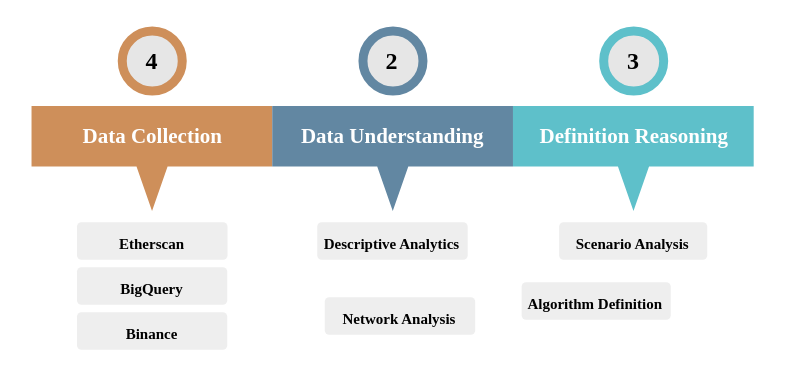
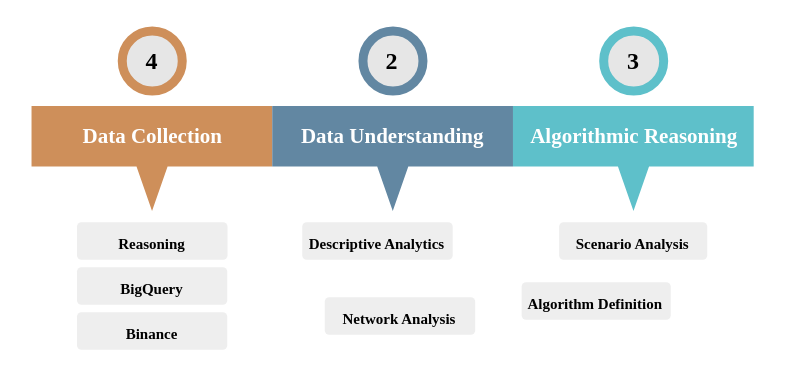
  <mxCell id="0" />
  <mxCell id="1" parent="0" />
  <mxCell id="2" value="" style="group" vertex="1" connectable="0" parent="1"><mxGeometry x="20.52" y="20" width="481.44" height="212.5" as="geometry" /></mxCell>
- <mxCell id="3" value="&lt;font face=&quot;Times New Roman&quot; style=&quot;font-size: 10px&quot;&gt;Descriptive Analytics&lt;/font&gt;" style="rounded=1;strokeColor=none;fillColor=#EEEEEE;align=center;arcSize=12;verticalAlign=top;whiteSpace=wrap;html=1;fontSize=12;fontStyle=1" vertex="1" parent="2"><mxGeometry x="190.48" y="127.5" width="100.3" height="25" as="geometry" /></mxCell>
+ <mxCell id="3" value="&lt;font face=&quot;Times New Roman&quot; style=&quot;font-size: 10px&quot;&gt;Descriptive Analytics&lt;/font&gt;" style="rounded=1;strokeColor=none;fillColor=#EEEEEE;align=center;arcSize=12;verticalAlign=top;whiteSpace=wrap;html=1;fontSize=12;fontStyle=1" vertex="1" parent="2"><mxGeometry x="180.48" y="127.5" width="100.3" height="25" as="geometry" /></mxCell>
  <mxCell id="4" value="&lt;font face=&quot;Times New Roman&quot;&gt;Data Collection&lt;/font&gt;" style="html=1;shape=mxgraph.infographic.barCallout;dx=80.34;dy=29.61;fillColor=#ce8f5a;strokeColor=none;align=center;verticalAlign=top;fontColor=#ffffff;fontSize=14;fontStyle=1;shadow=0;spacingTop=5;" vertex="1" parent="2"><mxGeometry y="50" width="160.48" height="70" as="geometry" /></mxCell>
  <mxCell id="5" value="&lt;font face=&quot;Times New Roman&quot;&gt;4&lt;/font&gt;" style="ellipse;whiteSpace=wrap;html=1;aspect=fixed;shadow=0;strokeColor=#ce8f5a;strokeWidth=6;fontSize=16;align=center;fontStyle=1;fillColor=#E6E6E6;" vertex="1" parent="2"><mxGeometry x="60.48" width="40" height="40" as="geometry" /></mxCell>
  <mxCell id="6" value="&lt;font face=&quot;Times New Roman&quot;&gt;Data Understanding&lt;/font&gt;" style="html=1;shape=mxgraph.infographic.barCallout;dx=80.34;dy=29.61;fillColor=#6287a2;strokeColor=none;align=center;verticalAlign=top;fontColor=#ffffff;fontSize=14;fontStyle=1;shadow=0;spacingTop=5;" vertex="1" parent="2"><mxGeometry x="160.48" y="50" width="160.48" height="70" as="geometry" /></mxCell>
  <mxCell id="7" value="&lt;font face=&quot;Times New Roman&quot;&gt;2&lt;/font&gt;" style="ellipse;whiteSpace=wrap;html=1;aspect=fixed;shadow=0;strokeColor=#6287a2;strokeWidth=6;fontSize=16;align=center;fontStyle=1;fillColor=#E6E6E6;" vertex="1" parent="2"><mxGeometry x="220.96" width="40" height="40" as="geometry" /></mxCell>
- <mxCell id="8" value="&lt;font face=&quot;Times New Roman&quot;&gt;Definition Reasoning&lt;/font&gt;" style="html=1;shape=mxgraph.infographic.barCallout;dx=80.34;dy=29.61;fillColor=#5ec0ca;strokeColor=none;align=center;verticalAlign=top;fontColor=#ffffff;fontSize=14;fontStyle=1;shadow=0;spacingTop=5;" vertex="1" parent="2"><mxGeometry x="320.96" y="50" width="160.48" height="70" as="geometry" /></mxCell>
+ <mxCell id="8" value="&lt;font face=&quot;Times New Roman&quot;&gt;Algorithmic Reasoning&lt;/font&gt;" style="html=1;shape=mxgraph.infographic.barCallout;dx=80.34;dy=29.61;fillColor=#5ec0ca;strokeColor=none;align=center;verticalAlign=top;fontColor=#ffffff;fontSize=14;fontStyle=1;shadow=0;spacingTop=5;" vertex="1" parent="2"><mxGeometry x="320.96" y="50" width="160.48" height="70" as="geometry" /></mxCell>
  <mxCell id="9" value="&lt;font face=&quot;Times New Roman&quot;&gt;3&lt;/font&gt;" style="ellipse;whiteSpace=wrap;html=1;aspect=fixed;shadow=0;strokeColor=#5ec0ca;strokeWidth=6;fontSize=16;align=center;fontStyle=1;fillColor=#E6E6E6;" vertex="1" parent="2"><mxGeometry x="381.44" width="40" height="40" as="geometry" /></mxCell>
  <mxCell id="10" value="&lt;font face=&quot;Times New Roman&quot; style=&quot;font-size: 10px&quot;&gt;BigQuery&lt;/font&gt;" style="rounded=1;strokeColor=none;fillColor=#EEEEEE;align=center;arcSize=12;verticalAlign=top;whiteSpace=wrap;html=1;fontSize=12;fontStyle=1" vertex="1" parent="2"><mxGeometry x="30.3" y="157.5" width="100.18" height="25" as="geometry" /></mxCell>
  <mxCell id="11" value="&lt;font face=&quot;Times New Roman&quot; style=&quot;font-size: 10px&quot;&gt;Binance&lt;/font&gt;" style="rounded=1;strokeColor=none;fillColor=#EEEEEE;align=center;arcSize=12;verticalAlign=top;whiteSpace=wrap;html=1;fontSize=12;fontStyle=1" vertex="1" parent="2"><mxGeometry x="30.3" y="187.5" width="100.18" height="25" as="geometry" /></mxCell>
- <mxCell id="12" value="&lt;font face=&quot;Times New Roman&quot; style=&quot;font-size: 10px&quot;&gt;Etherscan&lt;/font&gt;" style="rounded=1;strokeColor=none;fillColor=#EEEEEE;align=center;arcSize=12;verticalAlign=top;whiteSpace=wrap;html=1;fontSize=12;fontStyle=1" vertex="1" parent="2"><mxGeometry x="30.3" y="127.5" width="100.36" height="25" as="geometry" /></mxCell>
+ <mxCell id="12" value="&lt;font face=&quot;Times New Roman&quot; style=&quot;font-size: 10px&quot;&gt;Reasoning&lt;/font&gt;" style="rounded=1;strokeColor=none;fillColor=#EEEEEE;align=center;arcSize=12;verticalAlign=top;whiteSpace=wrap;html=1;fontSize=12;fontStyle=1" vertex="1" parent="2"><mxGeometry x="30.3" y="127.5" width="100.36" height="25" as="geometry" /></mxCell>
  <mxCell id="13" value="&lt;font face=&quot;Times New Roman&quot; style=&quot;font-size: 10px&quot;&gt;Network Analysis&lt;/font&gt;" style="rounded=1;strokeColor=none;fillColor=#EEEEEE;align=center;arcSize=12;verticalAlign=top;whiteSpace=wrap;html=1;fontSize=12;fontStyle=1" vertex="1" parent="2"><mxGeometry x="195.48" y="177.5" width="100.3" height="25" as="geometry" /></mxCell>
  <mxCell id="14" value="&lt;font face=&quot;Times New Roman&quot; style=&quot;font-size: 10px&quot;&gt;Scenario Analysis&lt;/font&gt;" style="rounded=1;strokeColor=none;fillColor=#EEEEEE;align=center;arcSize=12;verticalAlign=top;whiteSpace=wrap;html=1;fontSize=12;fontStyle=1" vertex="1" parent="2"><mxGeometry x="351.74" y="127.5" width="98.74" height="25" as="geometry" /></mxCell>
  <mxCell id="15" value="&lt;font face=&quot;Times New Roman&quot; style=&quot;font-size: 10px&quot;&gt;Algorithm Definition&lt;/font&gt;" style="rounded=1;strokeColor=none;fillColor=#EEEEEE;align=center;arcSize=12;verticalAlign=top;whiteSpace=wrap;html=1;fontSize=12;fontStyle=1" vertex="1" parent="2"><mxGeometry x="326.74" y="167.5" width="99.4" height="25" as="geometry" /></mxCell>
